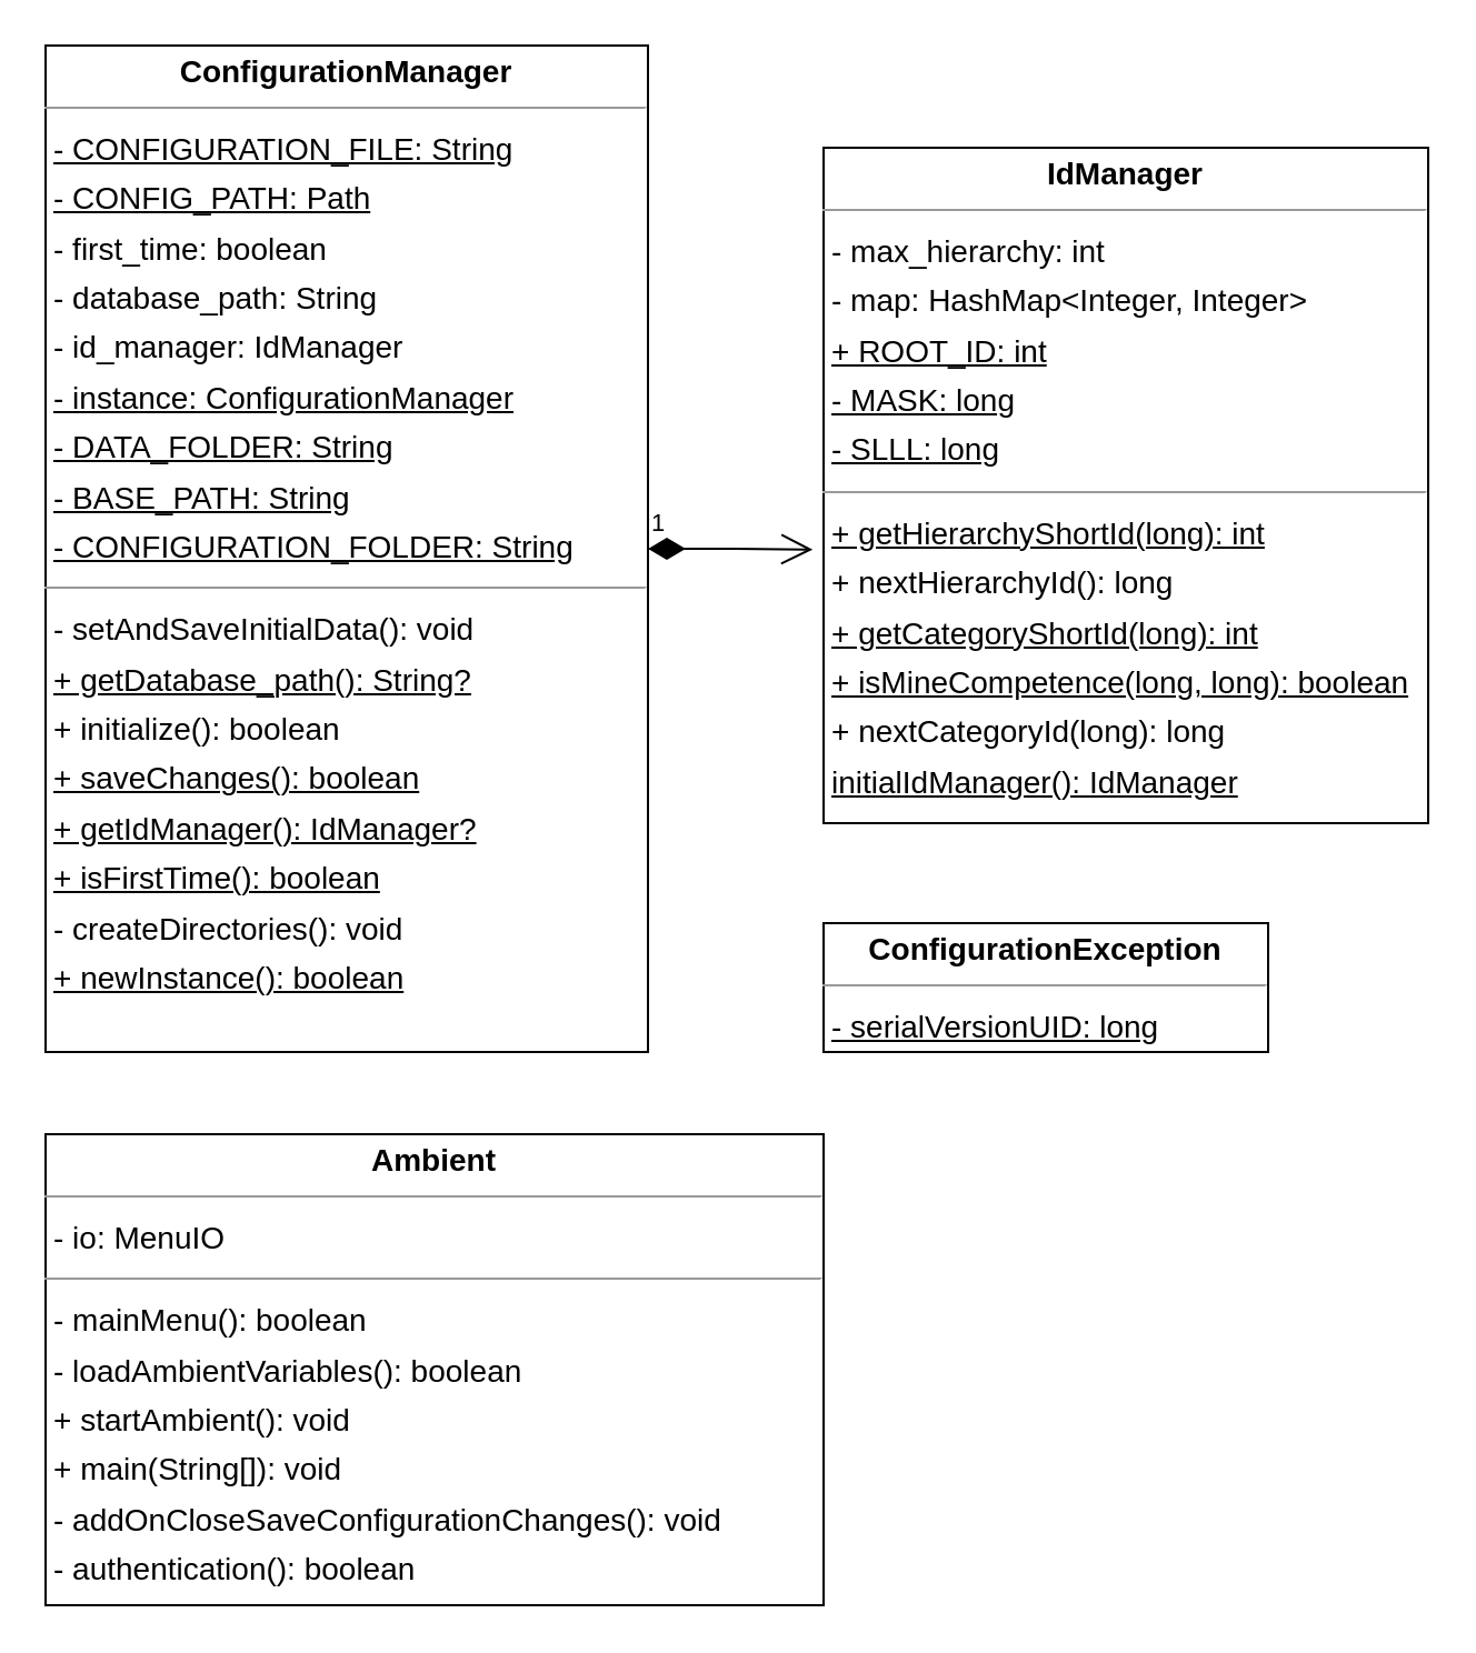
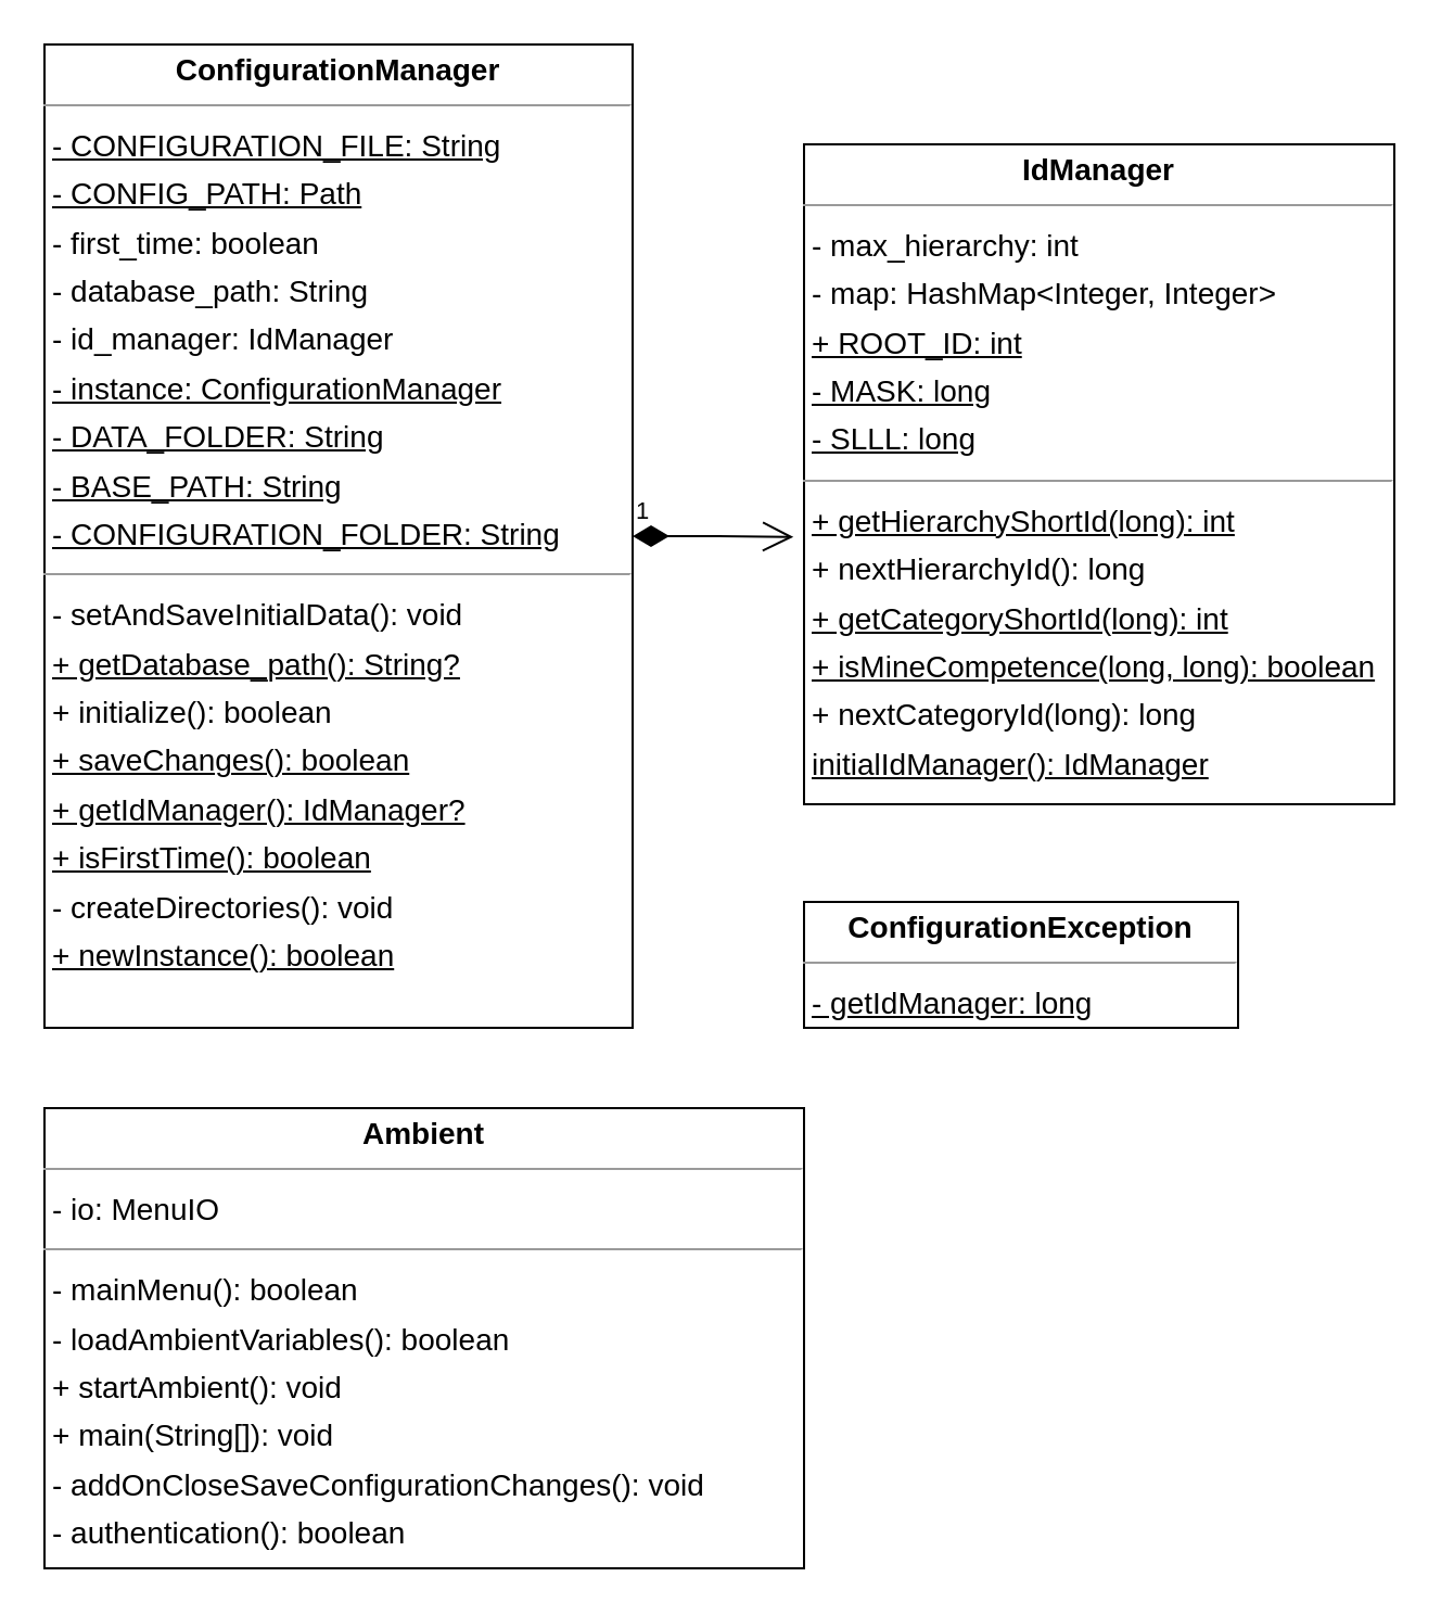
  <mxCell id="0" />
  <mxCell id="1" parent="0" />
  <mxCell id="2" value="&lt;p style=&quot;margin:0px;margin-top:4px;text-align:center;&quot;&gt;&lt;b&gt;Ambient&lt;/b&gt;&lt;/p&gt;&lt;hr size=&quot;1&quot;&gt;&lt;p style=&quot;margin:0 0 0 4px;line-height:1.6;&quot;&gt;- io: MenuIO&lt;/p&gt;&lt;hr size=&quot;1&quot;&gt;&lt;p style=&quot;margin:0 0 0 4px;line-height:1.6;&quot;&gt;- mainMenu(): boolean&lt;br&gt;- loadAmbientVariables(): boolean&lt;br&gt;+ startAmbient(): void&lt;br&gt;+ main(String[]): void&lt;br&gt;- addOnCloseSaveConfigurationChanges(): void&lt;br&gt;- authentication(): boolean&lt;/p&gt;" style="verticalAlign=top;align=left;overflow=fill;fontSize=14;fontFamily=Helvetica;html=1;rounded=0;shadow=0;comic=0;labelBackgroundColor=none;strokeWidth=1;" parent="1" vertex="1"><mxGeometry x="20" y="510" width="350" height="212" as="geometry" /></mxCell>
- <mxCell id="3" value="&lt;p style=&quot;margin:0px;margin-top:4px;text-align:center;&quot;&gt;&lt;b&gt;ConfigurationException&lt;/b&gt;&lt;/p&gt;&lt;hr size=&quot;1&quot;&gt;&lt;p style=&quot;margin:0 0 0 4px;line-height:1.6;&quot;&gt;&lt;u&gt;- serialVersionUID: long&lt;/u&gt;&lt;/p&gt;" style="verticalAlign=top;align=left;overflow=fill;fontSize=14;fontFamily=Helvetica;html=1;rounded=0;shadow=0;comic=0;labelBackgroundColor=none;strokeWidth=1;" parent="1" vertex="1"><mxGeometry x="370" y="415" width="200" height="58" as="geometry" /></mxCell>
+ <mxCell id="3" value="&lt;p style=&quot;margin:0px;margin-top:4px;text-align:center;&quot;&gt;&lt;b&gt;ConfigurationException&lt;/b&gt;&lt;/p&gt;&lt;hr size=&quot;1&quot;&gt;&lt;p style=&quot;margin:0 0 0 4px;line-height:1.6;&quot;&gt;&lt;u&gt;- getIdManager: long&lt;/u&gt;&lt;/p&gt;" style="verticalAlign=top;align=left;overflow=fill;fontSize=14;fontFamily=Helvetica;html=1;rounded=0;shadow=0;comic=0;labelBackgroundColor=none;strokeWidth=1;" parent="1" vertex="1"><mxGeometry x="370" y="415" width="200" height="58" as="geometry" /></mxCell>
  <mxCell id="4" value="&lt;p style=&quot;margin:0px;margin-top:4px;text-align:center;&quot;&gt;&lt;b&gt;ConfigurationManager&lt;/b&gt;&lt;/p&gt;&lt;hr size=&quot;1&quot;&gt;&lt;p style=&quot;margin:0 0 0 4px;line-height:1.6;&quot;&gt;&lt;u&gt;- CONFIGURATION_FILE: String&lt;br&gt;- CONFIG_PATH: Path&lt;/u&gt;&lt;br&gt;- first_time: boolean&lt;br&gt;- database_path: String&lt;br&gt;- id_manager: IdManager&lt;br&gt;&lt;u&gt;- instance: ConfigurationManager&lt;/u&gt;&lt;br&gt;&lt;u&gt;- DATA_FOLDER: String&lt;br&gt;- BASE_PATH: String&lt;br&gt;- CONFIGURATION_FOLDER: String&lt;/u&gt;&lt;/p&gt;&lt;hr size=&quot;1&quot;&gt;&lt;p style=&quot;margin:0 0 0 4px;line-height:1.6;&quot;&gt;- setAndSaveInitialData(): void&lt;br&gt;&lt;u&gt;+ getDatabase_path(): String?&lt;/u&gt;&lt;br&gt;+ initialize(): boolean&lt;br&gt;&lt;u&gt;+ saveChanges(): boolean&lt;/u&gt;&lt;br&gt;&lt;u&gt;+ getIdManager(): IdManager?&lt;/u&gt;&lt;br&gt;&lt;u&gt;+ isFirstTime(): boolean&lt;/u&gt;&lt;br&gt;- createDirectories(): void&lt;br&gt;&lt;u&gt;+ newInstance(): boolean&lt;/u&gt;&lt;/p&gt;" style="verticalAlign=top;align=left;overflow=fill;fontSize=14;fontFamily=Helvetica;html=1;rounded=0;shadow=0;comic=0;labelBackgroundColor=none;strokeWidth=1;" parent="1" vertex="1"><mxGeometry x="20" y="20" width="271" height="453" as="geometry" /></mxCell>
  <mxCell id="5" value="&lt;p style=&quot;margin:0px;margin-top:4px;text-align:center;&quot;&gt;&lt;b&gt;IdManager&lt;/b&gt;&lt;/p&gt;&lt;hr size=&quot;1&quot;&gt;&lt;p style=&quot;margin:0 0 0 4px;line-height:1.6;&quot;&gt;- max_hierarchy: int&lt;br&gt;- map: HashMap&amp;lt;Integer, Integer&amp;gt;&lt;br&gt;&lt;u&gt;+ ROOT_ID: int&lt;/u&gt;&lt;br&gt;&lt;u&gt;- MASK: long&lt;/u&gt;&lt;br&gt;&lt;u&gt;- SLLL: long&lt;/u&gt;&lt;/p&gt;&lt;hr size=&quot;1&quot;&gt;&lt;p style=&quot;margin:0 0 0 4px;line-height:1.6;&quot;&gt;&lt;u&gt;+ getHierarchyShortId(long): int&lt;/u&gt;&lt;br&gt;+ nextHierarchyId(): long&lt;br&gt;&lt;u&gt;+ getCategoryShortId(long): int&lt;/u&gt;&lt;br&gt;&lt;u&gt;+ isMineCompetence(long, long): boolean&lt;/u&gt;&lt;br&gt;+ nextCategoryId(long): long&lt;br&gt;&lt;u&gt;initialIdManager(): IdManager&lt;/u&gt;&lt;/p&gt;" style="verticalAlign=top;align=left;overflow=fill;fontSize=14;fontFamily=Helvetica;html=1;rounded=0;shadow=0;comic=0;labelBackgroundColor=none;strokeWidth=1;" parent="1" vertex="1"><mxGeometry x="370" y="66" width="272" height="304" as="geometry" /></mxCell>
  <mxCell id="6" value="1" style="endArrow=open;html=1;endSize=12;startArrow=diamondThin;startSize=14;startFill=1;edgeStyle=orthogonalEdgeStyle;align=left;verticalAlign=bottom;rounded=0;exitX=1;exitY=0.5;exitDx=0;exitDy=0;entryX=-0.018;entryY=0.595;entryDx=0;entryDy=0;entryPerimeter=0;" edge="1" parent="1" source="4" target="5"><mxGeometry x="-1" y="3" relative="1" as="geometry"><mxPoint y="310" as="sourcePoint" x="210" /><mxPoint x="370" y="310" as="targetPoint" /></mxGeometry></mxCell>
